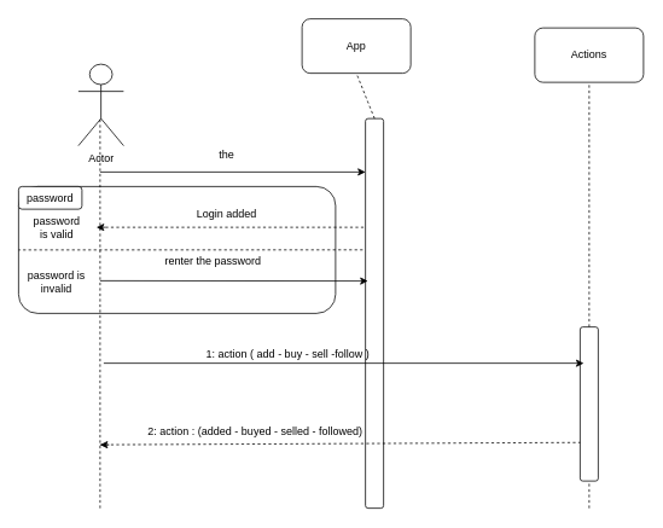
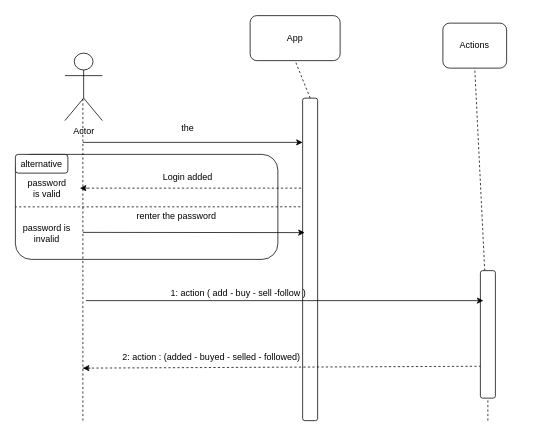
  <mxCell id="0" />
  <mxCell id="1" parent="0" />
  <mxCell id="2" value="Actor" style="shape=umlActor;verticalLabelPosition=bottom;labelBackgroundColor=#ffffff;verticalAlign=top;html=1;outlineConnect=0;" vertex="1" parent="1"><mxGeometry x="86" y="70" width="50" height="90" as="geometry" /></mxCell>
  <mxCell id="3" value="App" style="rounded=1;whiteSpace=wrap;html=1;" vertex="1" parent="1"><mxGeometry x="333" y="20" width="120" height="60" as="geometry" /></mxCell>
- <mxCell id="4" value="Actions" style="rounded=1;whiteSpace=wrap;html=1;" vertex="1" parent="1"><mxGeometry x="590" y="30" width="120" height="60" as="geometry" /></mxCell>
+ <mxCell id="4" value="Actions" style="rounded=1;whiteSpace=wrap;html=1;" vertex="1" parent="1"><mxGeometry x="590" y="30" width="85" height="60" as="geometry" /></mxCell>
  <mxCell id="5" value="" style="rounded=1;whiteSpace=wrap;html=1;" vertex="1" parent="1"><mxGeometry x="403" y="130" width="20" height="430" as="geometry" /></mxCell>
  <mxCell id="6" value="" style="endArrow=none;dashed=1;html=1;entryX=0.5;entryY=1;entryDx=0;entryDy=0;exitX=0.5;exitY=0;exitDx=0;exitDy=0;" edge="1" parent="1" source="5" target="3"><mxGeometry width="50" height="50" relative="1" as="geometry"><mxPoint x="310" y="150" as="sourcePoint" /><mxPoint x="360" y="100" as="targetPoint" /></mxGeometry></mxCell>
  <mxCell id="7" value="" style="rounded=1;whiteSpace=wrap;html=1;" vertex="1" parent="1"><mxGeometry x="20" y="205" width="350" height="140" as="geometry" /></mxCell>
  <mxCell id="8" value="" style="endArrow=none;dashed=1;html=1;" edge="1" parent="1"><mxGeometry width="50" height="50" relative="1" as="geometry"><mxPoint x="110" y="560" as="sourcePoint" /><mxPoint x="110" y="130" as="targetPoint" /></mxGeometry></mxCell>
  <mxCell id="9" value="" style="endArrow=classic;html=1;" edge="1" parent="1"><mxGeometry width="50" height="50" relative="1" as="geometry"><mxPoint x="110" y="189" as="sourcePoint" /><mxPoint x="403" y="189" as="targetPoint" /></mxGeometry></mxCell>
  <mxCell id="10" value="" style="endArrow=none;dashed=1;html=1;" edge="1" parent="1"><mxGeometry width="50" height="50" relative="1" as="geometry"><mxPoint x="110" y="250" as="sourcePoint" /><mxPoint x="403" y="250" as="targetPoint" /></mxGeometry></mxCell>
  <mxCell id="11" value="" style="endArrow=classic;html=1;" edge="1" parent="1"><mxGeometry width="50" height="50" relative="1" as="geometry"><mxPoint x="116" y="250" as="sourcePoint" /><mxPoint x="106" y="250" as="targetPoint" /></mxGeometry></mxCell>
- <mxCell id="12" value="password" style="rounded=1;whiteSpace=wrap;html=1;" vertex="1" parent="1"><mxGeometry x="20" y="205" width="70" height="25" as="geometry" /></mxCell>
+ <mxCell id="12" value="alternative" style="rounded=1;whiteSpace=wrap;html=1;" vertex="1" parent="1"><mxGeometry x="20" y="205" width="70" height="25" as="geometry" /></mxCell>
  <mxCell id="13" value="" style="endArrow=none;dashed=1;html=1;entryX=0;entryY=0.5;entryDx=0;entryDy=0;exitX=-0.15;exitY=0.337;exitDx=0;exitDy=0;exitPerimeter=0;" edge="1" parent="1" source="5" target="7"><mxGeometry width="50" height="50" relative="1" as="geometry"><mxPoint x="120" y="570" as="sourcePoint" /><mxPoint x="120" y="140" as="targetPoint" /></mxGeometry></mxCell>
  <mxCell id="14" value="password&lt;br&gt;is valid" style="text;html=1;strokeColor=none;fillColor=none;align=center;verticalAlign=middle;whiteSpace=wrap;rounded=0;" vertex="1" parent="1"><mxGeometry x="34.5" y="235" width="55" height="30" as="geometry" /></mxCell>
  <mxCell id="15" value="password is invalid" style="text;html=1;strokeColor=none;fillColor=none;align=center;verticalAlign=middle;whiteSpace=wrap;rounded=0;" vertex="1" parent="1"><mxGeometry x="28" y="300" width="68" height="20" as="geometry" /></mxCell>
  <mxCell id="16" value="the" style="text;html=1;strokeColor=none;fillColor=none;align=center;verticalAlign=middle;whiteSpace=wrap;rounded=0;" vertex="1" parent="1"><mxGeometry x="230" y="160" width="40" height="20" as="geometry" /></mxCell>
  <mxCell id="17" value="Login added" style="text;html=1;strokeColor=none;fillColor=none;align=center;verticalAlign=middle;whiteSpace=wrap;rounded=0;" vertex="1" parent="1"><mxGeometry x="203" y="225" width="94" height="20" as="geometry" /></mxCell>
  <mxCell id="18" value="renter the password" style="text;html=1;strokeColor=none;fillColor=none;align=center;verticalAlign=middle;whiteSpace=wrap;rounded=0;" vertex="1" parent="1"><mxGeometry x="170.5" y="277" width="128" height="20" as="geometry" /></mxCell>
  <mxCell id="19" value="" style="endArrow=none;dashed=1;html=1;entryX=0.5;entryY=1;entryDx=0;entryDy=0;" edge="1" parent="1" source="21" target="4"><mxGeometry width="50" height="50" relative="1" as="geometry"><mxPoint x="650" y="560" as="sourcePoint" /><mxPoint x="680" y="130" as="targetPoint" /></mxGeometry></mxCell>
  <mxCell id="20" value="" style="endArrow=classic;html=1;entryX=0.134;entryY=0.417;entryDx=0;entryDy=0;entryPerimeter=0;" edge="1" parent="1" target="5"><mxGeometry width="50" height="50" relative="1" as="geometry"><mxPoint x="110" y="309" as="sourcePoint" /><mxPoint x="190" y="280" as="targetPoint" /></mxGeometry></mxCell>
  <mxCell id="21" value="" style="rounded=1;whiteSpace=wrap;html=1;" vertex="1" parent="1"><mxGeometry x="640" y="360" width="20" height="170" as="geometry" /></mxCell>
  <mxCell id="22" value="" style="endArrow=none;dashed=1;html=1;entryX=0.5;entryY=1;entryDx=0;entryDy=0;" edge="1" parent="1" target="21"><mxGeometry width="50" height="50" relative="1" as="geometry"><mxPoint x="650" y="560" as="sourcePoint" /><mxPoint x="650" y="90" as="targetPoint" /></mxGeometry></mxCell>
  <mxCell id="23" value="" style="endArrow=classic;html=1;" edge="1" parent="1"><mxGeometry width="50" height="50" relative="1" as="geometry"><mxPoint x="114" y="400" as="sourcePoint" /><mxPoint x="644" y="400" as="targetPoint" /></mxGeometry></mxCell>
  <mxCell id="24" value="1: action ( add - buy - sell -follow )" style="text;html=1;strokeColor=none;fillColor=none;align=center;verticalAlign=middle;whiteSpace=wrap;rounded=0;" vertex="1" parent="1"><mxGeometry x="220" y="380" width="195" height="20" as="geometry" /></mxCell>
  <mxCell id="25" value="2: action : (added - buyed - selled - followed)" style="text;html=1;strokeColor=none;fillColor=none;align=center;verticalAlign=middle;whiteSpace=wrap;rounded=0;" vertex="1" parent="1"><mxGeometry x="154" y="466" width="255" height="20" as="geometry" /></mxCell>
  <mxCell id="26" value="" style="endArrow=none;dashed=1;html=1;entryX=0;entryY=0.75;entryDx=0;entryDy=0;" edge="1" parent="1" target="21"><mxGeometry width="50" height="50" relative="1" as="geometry"><mxPoint x="110" y="490" as="sourcePoint" /><mxPoint x="360" y="500" as="targetPoint" /></mxGeometry></mxCell>
  <mxCell id="27" value="" style="endArrow=classic;html=1;" edge="1" parent="1"><mxGeometry width="50" height="50" relative="1" as="geometry"><mxPoint x="120" y="490" as="sourcePoint" /><mxPoint x="110" y="490" as="targetPoint" /></mxGeometry></mxCell>
